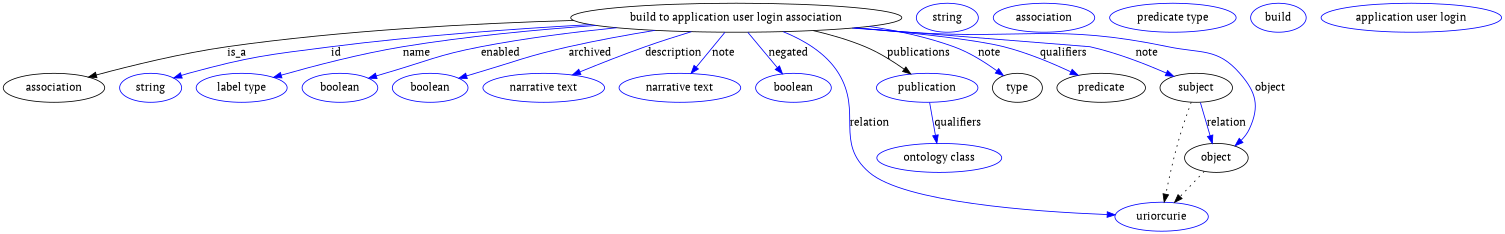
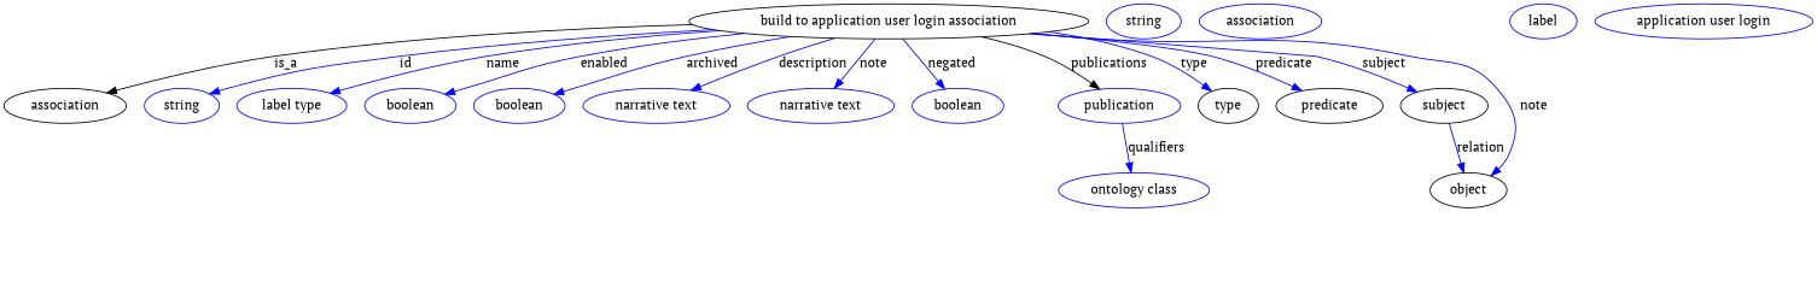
  digraph {
    fontname="PT Serif"
    node [fontname="PT Serif" color=blue]
    edge [fontname="PT Serif" color=blue style=solid]
    n1 [height=0.5 label="build to application user login association" width=5.705 color=""]
    association [height=0.5 width=1.7512 color=""]
    n3 [height=0.5 label=string width=1.0652]
    n4 [height=0.5 label="label type" width=1.5707]
    n5 [height=0.5 label=boolean width=1.2999]
    n6 [height=0.5 label=boolean width=1.2999]
    n7 [height=0.5 label="narrative text" width=2.0943]
    n8 [height=0.5 label="narrative text" width=2.0943]
    n9 [height=0.5 label=boolean width=1.2999]
-   n10 [height=0.5 label=uriorcurie width=1.6068]
    n11 [height=0.5 label=publication width=1.7512]
    type [height=0.5 width=0.86659 color=""]
    predicate [height=0.5 width=1.5346 color=""]
    subject [height=0.5 width=1.2457 color=""]
    object [height=0.5 width=1.1013 color=""]
    n16 [height=0.5 label="ontology class" width=2.1484]
    n17 [height=0.5 label=string width=1.0652]
    n18 [height=0.5 label=association width=1.7512]
-   n19 [height=0.5 label="predicate type" width=2.1845]
-   n20 [height=0.5 label=build width=0.95686]
+   n20 [height=0.5 label=label width=0.95686]
    n21 [height=0.5 label="application user login" width=3.1053]
    n1 -> association [label=is_a color="" style=""]
    n1 -> n3 [label=id]
    n1 -> n4 [label=name]
    n1 -> n5 [label=enabled]
    n1 -> n6 [label=archived]
    n1 -> n7 [label=description]
    n1 -> n8 [label=note]
    n1 -> n9 [label=negated]
-   n1 -> n10 [label=relation]
    n1 -> n11 [color=black label=publications]
-   n1 -> type [label=note]
-   n1 -> predicate [label=qualifiers]
-   n1 -> subject [label=note]
-   n1 -> object [label=object]
+   n1 -> type [label=type]
+   n1 -> predicate [label=predicate]
+   n1 -> subject [label=subject]
+   n1 -> object [label=note]
    n11 -> n16 [label=qualifiers]
-   subject -> n10 [style=dotted color=""]
    subject -> object [label=relation style=""]
-   object -> n10 [style=dotted color=""]
  }
